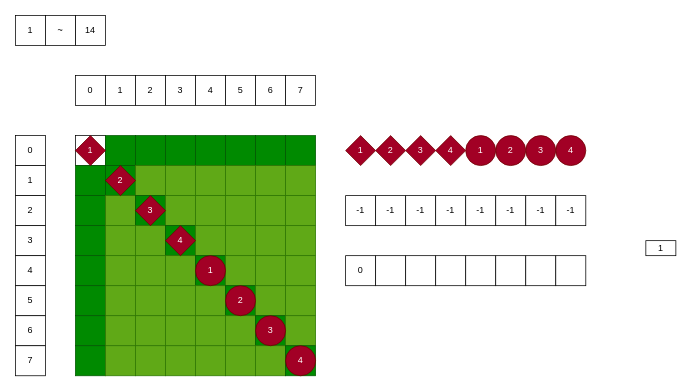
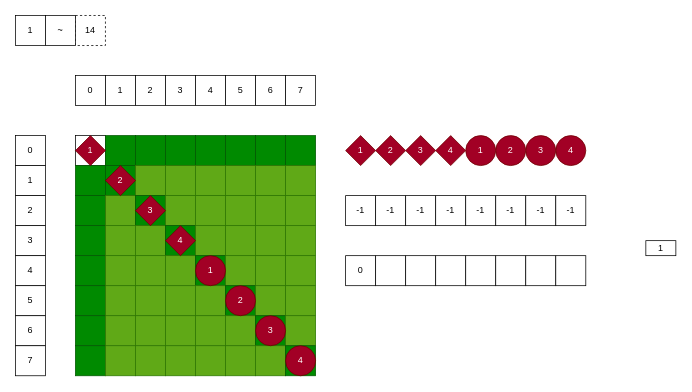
  <mxCell id="0" />
  <mxCell id="1" parent="0" />
  <mxCell id="2" value="" style="whiteSpace=wrap;html=1;aspect=fixed;" vertex="1" parent="1"><mxGeometry x="100" y="180" width="40" height="40" as="geometry" /></mxCell>
  <mxCell id="3" value="" style="whiteSpace=wrap;html=1;aspect=fixed;fillColor=#008a00;strokeColor=#005700;fontColor=#ffffff;" vertex="1" parent="1"><mxGeometry x="140" y="180" width="40" height="40" as="geometry" /></mxCell>
  <mxCell id="4" value="" style="whiteSpace=wrap;html=1;aspect=fixed;fillColor=#008a00;strokeColor=#005700;fontColor=#ffffff;" vertex="1" parent="1"><mxGeometry x="180" y="180" width="40" height="40" as="geometry" /></mxCell>
  <mxCell id="5" value="" style="whiteSpace=wrap;html=1;aspect=fixed;fillColor=#008a00;strokeColor=#005700;fontColor=#ffffff;" vertex="1" parent="1"><mxGeometry x="220" y="180" width="40" height="40" as="geometry" /></mxCell>
  <mxCell id="6" value="" style="whiteSpace=wrap;html=1;aspect=fixed;fillColor=#008a00;strokeColor=#005700;fontColor=#ffffff;" vertex="1" parent="1"><mxGeometry x="260" y="180" width="40" height="40" as="geometry" /></mxCell>
  <mxCell id="7" value="" style="whiteSpace=wrap;html=1;aspect=fixed;fillColor=#008a00;strokeColor=#005700;fontColor=#ffffff;" vertex="1" parent="1"><mxGeometry x="300" y="180" width="40" height="40" as="geometry" /></mxCell>
  <mxCell id="8" value="" style="whiteSpace=wrap;html=1;aspect=fixed;fillColor=#008a00;strokeColor=#005700;fontColor=#ffffff;" vertex="1" parent="1"><mxGeometry x="340" y="180" width="40" height="40" as="geometry" /></mxCell>
  <mxCell id="9" value="" style="whiteSpace=wrap;html=1;aspect=fixed;fillColor=#008a00;strokeColor=#005700;fontColor=#ffffff;" vertex="1" parent="1"><mxGeometry x="380" y="180" width="40" height="40" as="geometry" /></mxCell>
  <mxCell id="10" value="" style="whiteSpace=wrap;html=1;aspect=fixed;fillColor=#008a00;strokeColor=#005700;fontColor=#ffffff;" vertex="1" parent="1"><mxGeometry x="100" y="220" width="40" height="40" as="geometry" /></mxCell>
  <mxCell id="11" value="" style="whiteSpace=wrap;html=1;aspect=fixed;fillColor=#008a00;strokeColor=#005700;fontColor=#ffffff;" vertex="1" parent="1"><mxGeometry x="140" y="220" width="40" height="40" as="geometry" /></mxCell>
  <mxCell id="12" value="" style="whiteSpace=wrap;html=1;aspect=fixed;fillColor=#60a917;strokeColor=#2D7600;fontColor=#ffffff;" vertex="1" parent="1"><mxGeometry x="180" y="220" width="40" height="40" as="geometry" /></mxCell>
  <mxCell id="13" value="" style="whiteSpace=wrap;html=1;aspect=fixed;fillColor=#60a917;strokeColor=#2D7600;fontColor=#ffffff;" vertex="1" parent="1"><mxGeometry x="220" y="220" width="40" height="40" as="geometry" /></mxCell>
  <mxCell id="14" value="" style="whiteSpace=wrap;html=1;aspect=fixed;fillColor=#60a917;strokeColor=#2D7600;fontColor=#ffffff;" vertex="1" parent="1"><mxGeometry x="260" y="220" width="40" height="40" as="geometry" /></mxCell>
  <mxCell id="15" value="" style="whiteSpace=wrap;html=1;aspect=fixed;fillColor=#60a917;strokeColor=#2D7600;fontColor=#ffffff;" vertex="1" parent="1"><mxGeometry x="300" y="220" width="40" height="40" as="geometry" /></mxCell>
  <mxCell id="16" value="" style="whiteSpace=wrap;html=1;aspect=fixed;fillColor=#60a917;strokeColor=#2D7600;fontColor=#ffffff;" vertex="1" parent="1"><mxGeometry x="340" y="220" width="40" height="40" as="geometry" /></mxCell>
  <mxCell id="17" value="" style="whiteSpace=wrap;html=1;aspect=fixed;fillColor=#60a917;strokeColor=#2D7600;fontColor=#ffffff;" vertex="1" parent="1"><mxGeometry x="380" y="220" width="40" height="40" as="geometry" /></mxCell>
  <mxCell id="18" value="" style="whiteSpace=wrap;html=1;aspect=fixed;fillColor=#008a00;strokeColor=#005700;fontColor=#ffffff;" vertex="1" parent="1"><mxGeometry x="100" y="260" width="40" height="40" as="geometry" /></mxCell>
  <mxCell id="19" value="" style="whiteSpace=wrap;html=1;aspect=fixed;fillColor=#60a917;strokeColor=#2D7600;fontColor=#ffffff;" vertex="1" parent="1"><mxGeometry x="140" y="260" width="40" height="40" as="geometry" /></mxCell>
  <mxCell id="20" value="" style="whiteSpace=wrap;html=1;aspect=fixed;fillColor=#008a00;strokeColor=#005700;fontColor=#ffffff;" vertex="1" parent="1"><mxGeometry x="180" y="260" width="40" height="40" as="geometry" /></mxCell>
  <mxCell id="21" value="" style="whiteSpace=wrap;html=1;aspect=fixed;fillColor=#60a917;strokeColor=#2D7600;fontColor=#ffffff;" vertex="1" parent="1"><mxGeometry x="220" y="260" width="40" height="40" as="geometry" /></mxCell>
  <mxCell id="22" value="" style="whiteSpace=wrap;html=1;aspect=fixed;fillColor=#60a917;strokeColor=#2D7600;fontColor=#ffffff;" vertex="1" parent="1"><mxGeometry x="260" y="260" width="40" height="40" as="geometry" /></mxCell>
  <mxCell id="23" value="" style="whiteSpace=wrap;html=1;aspect=fixed;fillColor=#60a917;strokeColor=#2D7600;fontColor=#ffffff;" vertex="1" parent="1"><mxGeometry x="300" y="260" width="40" height="40" as="geometry" /></mxCell>
  <mxCell id="24" value="" style="whiteSpace=wrap;html=1;aspect=fixed;fillColor=#60a917;strokeColor=#2D7600;fontColor=#ffffff;" vertex="1" parent="1"><mxGeometry x="340" y="260" width="40" height="40" as="geometry" /></mxCell>
  <mxCell id="25" value="" style="whiteSpace=wrap;html=1;aspect=fixed;fillColor=#60a917;strokeColor=#2D7600;fontColor=#ffffff;" vertex="1" parent="1"><mxGeometry x="380" y="260" width="40" height="40" as="geometry" /></mxCell>
  <mxCell id="26" value="" style="whiteSpace=wrap;html=1;aspect=fixed;fillColor=#008a00;strokeColor=#005700;fontColor=#ffffff;" vertex="1" parent="1"><mxGeometry x="100" y="300" width="40" height="40" as="geometry" /></mxCell>
  <mxCell id="27" value="" style="whiteSpace=wrap;html=1;aspect=fixed;fillColor=#60a917;strokeColor=#2D7600;fontColor=#ffffff;" vertex="1" parent="1"><mxGeometry x="140" y="300" width="40" height="40" as="geometry" /></mxCell>
  <mxCell id="28" value="" style="whiteSpace=wrap;html=1;aspect=fixed;fillColor=#60a917;strokeColor=#2D7600;fontColor=#ffffff;" vertex="1" parent="1"><mxGeometry x="180" y="300" width="40" height="40" as="geometry" /></mxCell>
  <mxCell id="29" value="" style="whiteSpace=wrap;html=1;aspect=fixed;fillColor=#008a00;strokeColor=#005700;fontColor=#ffffff;" vertex="1" parent="1"><mxGeometry x="220" y="300" width="40" height="40" as="geometry" /></mxCell>
  <mxCell id="30" value="" style="whiteSpace=wrap;html=1;aspect=fixed;fillColor=#60a917;strokeColor=#2D7600;fontColor=#ffffff;" vertex="1" parent="1"><mxGeometry x="260" y="300" width="40" height="40" as="geometry" /></mxCell>
  <mxCell id="31" value="" style="whiteSpace=wrap;html=1;aspect=fixed;fillColor=#60a917;strokeColor=#2D7600;fontColor=#ffffff;" vertex="1" parent="1"><mxGeometry x="300" y="300" width="40" height="40" as="geometry" /></mxCell>
  <mxCell id="32" value="" style="whiteSpace=wrap;html=1;aspect=fixed;fillColor=#60a917;strokeColor=#2D7600;fontColor=#ffffff;" vertex="1" parent="1"><mxGeometry x="340" y="300" width="40" height="40" as="geometry" /></mxCell>
  <mxCell id="33" value="" style="whiteSpace=wrap;html=1;aspect=fixed;fillColor=#60a917;strokeColor=#2D7600;fontColor=#ffffff;" vertex="1" parent="1"><mxGeometry x="380" y="300" width="40" height="40" as="geometry" /></mxCell>
  <mxCell id="34" value="" style="whiteSpace=wrap;html=1;aspect=fixed;fillColor=#008a00;strokeColor=#005700;fontColor=#ffffff;" vertex="1" parent="1"><mxGeometry x="100" y="340" width="40" height="40" as="geometry" /></mxCell>
  <mxCell id="35" value="" style="whiteSpace=wrap;html=1;aspect=fixed;fillColor=#60a917;strokeColor=#2D7600;fontColor=#ffffff;" vertex="1" parent="1"><mxGeometry x="140" y="340" width="40" height="40" as="geometry" /></mxCell>
  <mxCell id="36" value="" style="whiteSpace=wrap;html=1;aspect=fixed;fillColor=#60a917;strokeColor=#2D7600;fontColor=#ffffff;" vertex="1" parent="1"><mxGeometry x="180" y="340" width="40" height="40" as="geometry" /></mxCell>
  <mxCell id="37" value="" style="whiteSpace=wrap;html=1;aspect=fixed;fillColor=#60a917;strokeColor=#2D7600;fontColor=#ffffff;" vertex="1" parent="1"><mxGeometry x="220" y="340" width="40" height="40" as="geometry" /></mxCell>
  <mxCell id="38" value="" style="whiteSpace=wrap;html=1;aspect=fixed;fillColor=#008a00;strokeColor=#005700;fontColor=#ffffff;" vertex="1" parent="1"><mxGeometry x="260" y="340" width="40" height="40" as="geometry" /></mxCell>
  <mxCell id="39" value="" style="whiteSpace=wrap;html=1;aspect=fixed;fillColor=#60a917;strokeColor=#2D7600;fontColor=#ffffff;" vertex="1" parent="1"><mxGeometry x="300" y="340" width="40" height="40" as="geometry" /></mxCell>
  <mxCell id="40" value="" style="whiteSpace=wrap;html=1;aspect=fixed;fillColor=#60a917;strokeColor=#2D7600;fontColor=#ffffff;" vertex="1" parent="1"><mxGeometry x="340" y="340" width="40" height="40" as="geometry" /></mxCell>
  <mxCell id="41" value="" style="whiteSpace=wrap;html=1;aspect=fixed;fillColor=#60a917;strokeColor=#2D7600;fontColor=#ffffff;" vertex="1" parent="1"><mxGeometry x="380" y="340" width="40" height="40" as="geometry" /></mxCell>
  <mxCell id="42" value="" style="whiteSpace=wrap;html=1;aspect=fixed;fillColor=#008a00;strokeColor=#005700;fontColor=#ffffff;" vertex="1" parent="1"><mxGeometry x="100" y="380" width="40" height="40" as="geometry" /></mxCell>
  <mxCell id="43" value="" style="whiteSpace=wrap;html=1;aspect=fixed;fillColor=#60a917;strokeColor=#2D7600;fontColor=#ffffff;" vertex="1" parent="1"><mxGeometry x="140" y="380" width="40" height="40" as="geometry" /></mxCell>
  <mxCell id="44" value="" style="whiteSpace=wrap;html=1;aspect=fixed;fillColor=#60a917;strokeColor=#2D7600;fontColor=#ffffff;" vertex="1" parent="1"><mxGeometry x="180" y="380" width="40" height="40" as="geometry" /></mxCell>
  <mxCell id="45" value="" style="whiteSpace=wrap;html=1;aspect=fixed;fillColor=#60a917;strokeColor=#2D7600;fontColor=#ffffff;" vertex="1" parent="1"><mxGeometry x="220" y="380" width="40" height="40" as="geometry" /></mxCell>
  <mxCell id="46" value="" style="whiteSpace=wrap;html=1;aspect=fixed;fillColor=#60a917;strokeColor=#2D7600;fontColor=#ffffff;" vertex="1" parent="1"><mxGeometry x="260" y="380" width="40" height="40" as="geometry" /></mxCell>
  <mxCell id="47" value="" style="whiteSpace=wrap;html=1;aspect=fixed;fillColor=#008a00;strokeColor=#005700;fontColor=#ffffff;" vertex="1" parent="1"><mxGeometry x="300" y="380" width="40" height="40" as="geometry" /></mxCell>
  <mxCell id="48" value="" style="whiteSpace=wrap;html=1;aspect=fixed;fillColor=#60a917;strokeColor=#2D7600;fontColor=#ffffff;" vertex="1" parent="1"><mxGeometry x="340" y="380" width="40" height="40" as="geometry" /></mxCell>
  <mxCell id="49" value="" style="whiteSpace=wrap;html=1;aspect=fixed;fillColor=#60a917;strokeColor=#2D7600;fontColor=#ffffff;" vertex="1" parent="1"><mxGeometry x="380" y="380" width="40" height="40" as="geometry" /></mxCell>
  <mxCell id="50" value="" style="whiteSpace=wrap;html=1;aspect=fixed;fillColor=#008a00;strokeColor=#005700;fontColor=#ffffff;" vertex="1" parent="1"><mxGeometry x="100" y="420" width="40" height="40" as="geometry" /></mxCell>
  <mxCell id="51" value="" style="whiteSpace=wrap;html=1;aspect=fixed;fillColor=#60a917;strokeColor=#2D7600;fontColor=#ffffff;" vertex="1" parent="1"><mxGeometry x="140" y="420" width="40" height="40" as="geometry" /></mxCell>
  <mxCell id="52" value="" style="whiteSpace=wrap;html=1;aspect=fixed;fillColor=#60a917;strokeColor=#2D7600;fontColor=#ffffff;" vertex="1" parent="1"><mxGeometry x="180" y="420" width="40" height="40" as="geometry" /></mxCell>
  <mxCell id="53" value="" style="whiteSpace=wrap;html=1;aspect=fixed;fillColor=#60a917;strokeColor=#2D7600;fontColor=#ffffff;" vertex="1" parent="1"><mxGeometry x="220" y="420" width="40" height="40" as="geometry" /></mxCell>
  <mxCell id="54" value="" style="whiteSpace=wrap;html=1;aspect=fixed;fillColor=#60a917;strokeColor=#2D7600;fontColor=#ffffff;" vertex="1" parent="1"><mxGeometry x="260" y="420" width="40" height="40" as="geometry" /></mxCell>
  <mxCell id="55" value="" style="whiteSpace=wrap;html=1;aspect=fixed;fillColor=#60a917;strokeColor=#2D7600;fontColor=#ffffff;" vertex="1" parent="1"><mxGeometry x="300" y="420" width="40" height="40" as="geometry" /></mxCell>
  <mxCell id="56" value="" style="whiteSpace=wrap;html=1;aspect=fixed;fillColor=#008a00;strokeColor=#005700;fontColor=#ffffff;" vertex="1" parent="1"><mxGeometry x="340" y="420" width="40" height="40" as="geometry" /></mxCell>
  <mxCell id="57" value="" style="whiteSpace=wrap;html=1;aspect=fixed;fillColor=#60a917;strokeColor=#2D7600;fontColor=#ffffff;" vertex="1" parent="1"><mxGeometry x="380" y="420" width="40" height="40" as="geometry" /></mxCell>
  <mxCell id="58" value="" style="whiteSpace=wrap;html=1;aspect=fixed;fillColor=#008a00;strokeColor=#005700;fontColor=#ffffff;" vertex="1" parent="1"><mxGeometry x="100" y="460" width="40" height="40" as="geometry" /></mxCell>
  <mxCell id="59" value="" style="whiteSpace=wrap;html=1;aspect=fixed;fillColor=#60a917;strokeColor=#2D7600;fontColor=#ffffff;" vertex="1" parent="1"><mxGeometry x="140" y="460" width="40" height="40" as="geometry" /></mxCell>
  <mxCell id="60" value="" style="whiteSpace=wrap;html=1;aspect=fixed;fillColor=#60a917;strokeColor=#2D7600;fontColor=#ffffff;" vertex="1" parent="1"><mxGeometry x="180" y="460" width="40" height="40" as="geometry" /></mxCell>
  <mxCell id="61" value="" style="whiteSpace=wrap;html=1;aspect=fixed;fillColor=#60a917;strokeColor=#2D7600;fontColor=#ffffff;" vertex="1" parent="1"><mxGeometry x="220" y="460" width="40" height="40" as="geometry" /></mxCell>
  <mxCell id="62" value="" style="whiteSpace=wrap;html=1;aspect=fixed;fillColor=#60a917;strokeColor=#2D7600;fontColor=#ffffff;" vertex="1" parent="1"><mxGeometry x="260" y="460" width="40" height="40" as="geometry" /></mxCell>
  <mxCell id="63" value="" style="whiteSpace=wrap;html=1;aspect=fixed;fillColor=#60a917;strokeColor=#2D7600;fontColor=#ffffff;" vertex="1" parent="1"><mxGeometry x="300" y="460" width="40" height="40" as="geometry" /></mxCell>
  <mxCell id="64" value="" style="whiteSpace=wrap;html=1;aspect=fixed;fillColor=#60a917;strokeColor=#2D7600;fontColor=#ffffff;" vertex="1" parent="1"><mxGeometry x="340" y="460" width="40" height="40" as="geometry" /></mxCell>
  <mxCell id="65" value="" style="whiteSpace=wrap;html=1;aspect=fixed;fillColor=#008a00;strokeColor=#005700;fontColor=#ffffff;" vertex="1" parent="1"><mxGeometry x="380" y="460" width="40" height="40" as="geometry" /></mxCell>
  <mxCell id="66" value="1" style="rhombus;whiteSpace=wrap;html=1;fillColor=#a20025;strokeColor=#6F0000;fontColor=#ffffff;" vertex="1" parent="1"><mxGeometry x="100" y="180" width="40" height="40" as="geometry" /></mxCell>
  <mxCell id="67" value="1" style="ellipse;whiteSpace=wrap;html=1;aspect=fixed;fillColor=#a20025;strokeColor=#6F0000;fontColor=#ffffff;" vertex="1" parent="1"><mxGeometry x="260" y="340" width="40" height="40" as="geometry" /></mxCell>
  <mxCell id="68" value="2" style="rhombus;whiteSpace=wrap;html=1;fillColor=#a20025;strokeColor=#6F0000;fontColor=#ffffff;" vertex="1" parent="1"><mxGeometry x="140" y="220" width="40" height="40" as="geometry" /></mxCell>
  <mxCell id="69" value="2" style="ellipse;whiteSpace=wrap;html=1;aspect=fixed;fillColor=#a20025;strokeColor=#6F0000;fontColor=#ffffff;" vertex="1" parent="1"><mxGeometry x="300" y="380" width="40" height="40" as="geometry" /></mxCell>
  <mxCell id="70" value="3" style="rhombus;whiteSpace=wrap;html=1;fillColor=#a20025;strokeColor=#6F0000;fontColor=#ffffff;" vertex="1" parent="1"><mxGeometry x="180" y="260" width="40" height="40" as="geometry" /></mxCell>
  <mxCell id="71" value="3" style="ellipse;whiteSpace=wrap;html=1;aspect=fixed;fillColor=#a20025;strokeColor=#6F0000;fontColor=#ffffff;" vertex="1" parent="1"><mxGeometry x="340" y="420" width="40" height="40" as="geometry" /></mxCell>
  <mxCell id="72" value="4" style="rhombus;whiteSpace=wrap;html=1;fillColor=#a20025;strokeColor=#6F0000;fontColor=#ffffff;" vertex="1" parent="1"><mxGeometry x="220" y="300" width="40" height="40" as="geometry" /></mxCell>
  <mxCell id="73" value="4" style="ellipse;whiteSpace=wrap;html=1;aspect=fixed;fillColor=#a20025;strokeColor=#6F0000;fontColor=#ffffff;" vertex="1" parent="1"><mxGeometry x="380" y="460" width="40" height="40" as="geometry" /></mxCell>
  <mxCell id="74" value="1" style="rhombus;whiteSpace=wrap;html=1;fillColor=#a20025;strokeColor=#6F0000;fontColor=#ffffff;" vertex="1" parent="1"><mxGeometry x="460" y="180" width="40" height="40" as="geometry" /></mxCell>
  <mxCell id="75" value="2" style="rhombus;whiteSpace=wrap;html=1;fillColor=#a20025;strokeColor=#6F0000;fontColor=#ffffff;" vertex="1" parent="1"><mxGeometry x="500" y="180" width="40" height="40" as="geometry" /></mxCell>
  <mxCell id="76" value="3" style="rhombus;whiteSpace=wrap;html=1;fillColor=#a20025;strokeColor=#6F0000;fontColor=#ffffff;" vertex="1" parent="1"><mxGeometry x="540" y="180" width="40" height="40" as="geometry" /></mxCell>
  <mxCell id="77" value="4" style="rhombus;whiteSpace=wrap;html=1;fillColor=#a20025;strokeColor=#6F0000;fontColor=#ffffff;" vertex="1" parent="1"><mxGeometry x="580" y="180" width="40" height="40" as="geometry" /></mxCell>
  <mxCell id="78" value="1" style="ellipse;whiteSpace=wrap;html=1;aspect=fixed;fillColor=#a20025;strokeColor=#6F0000;fontColor=#ffffff;" vertex="1" parent="1"><mxGeometry x="620" y="180" width="40" height="40" as="geometry" /></mxCell>
  <mxCell id="79" value="2" style="ellipse;whiteSpace=wrap;html=1;aspect=fixed;fillColor=#a20025;strokeColor=#6F0000;fontColor=#ffffff;" vertex="1" parent="1"><mxGeometry x="660" y="180" width="40" height="40" as="geometry" /></mxCell>
  <mxCell id="80" value="3" style="ellipse;whiteSpace=wrap;html=1;aspect=fixed;fillColor=#a20025;strokeColor=#6F0000;fontColor=#ffffff;" vertex="1" parent="1"><mxGeometry x="700" y="180" width="40" height="40" as="geometry" /></mxCell>
  <mxCell id="81" value="4" style="ellipse;whiteSpace=wrap;html=1;aspect=fixed;fillColor=#a20025;strokeColor=#6F0000;fontColor=#ffffff;" vertex="1" parent="1"><mxGeometry x="740" y="180" width="40" height="40" as="geometry" /></mxCell>
  <mxCell id="82" value="0" style="rounded=0;whiteSpace=wrap;html=1;" vertex="1" parent="1"><mxGeometry x="100" y="100" width="40" height="40" as="geometry" /></mxCell>
  <mxCell id="83" value="1" style="rounded=0;whiteSpace=wrap;html=1;" vertex="1" parent="1"><mxGeometry x="140" y="100" width="40" height="40" as="geometry" /></mxCell>
  <mxCell id="84" value="2" style="rounded=0;whiteSpace=wrap;html=1;" vertex="1" parent="1"><mxGeometry x="180" y="100" width="40" height="40" as="geometry" /></mxCell>
  <mxCell id="85" value="3" style="rounded=0;whiteSpace=wrap;html=1;" vertex="1" parent="1"><mxGeometry x="220" y="100" width="40" height="40" as="geometry" /></mxCell>
  <mxCell id="86" value="4" style="rounded=0;whiteSpace=wrap;html=1;" vertex="1" parent="1"><mxGeometry x="260" y="100" width="40" height="40" as="geometry" /></mxCell>
  <mxCell id="87" value="5" style="rounded=0;whiteSpace=wrap;html=1;" vertex="1" parent="1"><mxGeometry x="300" y="100" width="40" height="40" as="geometry" /></mxCell>
  <mxCell id="88" value="6" style="rounded=0;whiteSpace=wrap;html=1;" vertex="1" parent="1"><mxGeometry x="340" y="100" width="40" height="40" as="geometry" /></mxCell>
  <mxCell id="89" value="7" style="rounded=0;whiteSpace=wrap;html=1;" vertex="1" parent="1"><mxGeometry x="380" y="100" width="40" height="40" as="geometry" /></mxCell>
  <mxCell id="90" value="0" style="rounded=0;whiteSpace=wrap;html=1;" vertex="1" parent="1"><mxGeometry x="20" y="180" width="40" height="40" as="geometry" /></mxCell>
  <mxCell id="91" value="1" style="rounded=0;whiteSpace=wrap;html=1;" vertex="1" parent="1"><mxGeometry x="20" y="220" width="40" height="40" as="geometry" /></mxCell>
  <mxCell id="92" value="2" style="rounded=0;whiteSpace=wrap;html=1;" vertex="1" parent="1"><mxGeometry x="20" y="260" width="40" height="40" as="geometry" /></mxCell>
  <mxCell id="93" value="3" style="rounded=0;whiteSpace=wrap;html=1;" vertex="1" parent="1"><mxGeometry x="20" y="300" width="40" height="40" as="geometry" /></mxCell>
  <mxCell id="94" value="4" style="rounded=0;whiteSpace=wrap;html=1;" vertex="1" parent="1"><mxGeometry x="20" y="340" width="40" height="40" as="geometry" /></mxCell>
  <mxCell id="95" value="5" style="rounded=0;whiteSpace=wrap;html=1;" vertex="1" parent="1"><mxGeometry x="20" y="380" width="40" height="40" as="geometry" /></mxCell>
  <mxCell id="96" value="6" style="rounded=0;whiteSpace=wrap;html=1;" vertex="1" parent="1"><mxGeometry x="20" y="420" width="40" height="40" as="geometry" /></mxCell>
  <mxCell id="97" value="7" style="rounded=0;whiteSpace=wrap;html=1;" vertex="1" parent="1"><mxGeometry x="20" y="460" width="40" height="40" as="geometry" /></mxCell>
  <mxCell id="98" value="1" style="rounded=0;whiteSpace=wrap;html=1;" vertex="1" parent="1"><mxGeometry x="20" y="20" width="40" height="40" as="geometry" /></mxCell>
- <mxCell id="99" value="14" style="rounded=0;whiteSpace=wrap;html=1;" vertex="1" parent="1"><mxGeometry x="100" y="20" width="40" height="40" as="geometry" /></mxCell>
+ <mxCell id="99" value="14" style="rounded=0;whiteSpace=wrap;html=1;dashed=1;" vertex="1" parent="1"><mxGeometry x="100" y="20" width="40" height="40" as="geometry" /></mxCell>
  <mxCell id="100" value="~" style="rounded=0;whiteSpace=wrap;html=1;" vertex="1" parent="1"><mxGeometry x="60" y="20" width="40" height="40" as="geometry" /></mxCell>
  <mxCell id="101" value="-1" style="rounded=0;whiteSpace=wrap;html=1;" vertex="1" parent="1"><mxGeometry x="460" y="260" width="40" height="40" as="geometry" /></mxCell>
  <mxCell id="102" value="-1" style="rounded=0;whiteSpace=wrap;html=1;" vertex="1" parent="1"><mxGeometry x="500" y="260" width="40" height="40" as="geometry" /></mxCell>
  <mxCell id="103" value="-1" style="rounded=0;whiteSpace=wrap;html=1;" vertex="1" parent="1"><mxGeometry x="540" y="260" width="40" height="40" as="geometry" /></mxCell>
  <mxCell id="104" value="-1" style="rounded=0;whiteSpace=wrap;html=1;" vertex="1" parent="1"><mxGeometry x="580" y="260" width="40" height="40" as="geometry" /></mxCell>
  <mxCell id="105" value="-1" style="rounded=0;whiteSpace=wrap;html=1;" vertex="1" parent="1"><mxGeometry x="620" y="260" width="40" height="40" as="geometry" /></mxCell>
  <mxCell id="106" value="-1" style="rounded=0;whiteSpace=wrap;html=1;" vertex="1" parent="1"><mxGeometry x="660" y="260" width="40" height="40" as="geometry" /></mxCell>
  <mxCell id="107" value="-1" style="rounded=0;whiteSpace=wrap;html=1;" vertex="1" parent="1"><mxGeometry x="700" y="260" width="40" height="40" as="geometry" /></mxCell>
  <mxCell id="108" value="-1" style="rounded=0;whiteSpace=wrap;html=1;" vertex="1" parent="1"><mxGeometry x="740" y="260" width="40" height="40" as="geometry" /></mxCell>
  <mxCell id="109" value="0" style="rounded=0;whiteSpace=wrap;html=1;" vertex="1" parent="1"><mxGeometry x="460" y="340" width="40" height="40" as="geometry" /></mxCell>
  <mxCell id="110" value="" style="rounded=0;whiteSpace=wrap;html=1;" vertex="1" parent="1"><mxGeometry x="500" y="340" width="40" height="40" as="geometry" /></mxCell>
  <mxCell id="111" value="" style="rounded=0;whiteSpace=wrap;html=1;" vertex="1" parent="1"><mxGeometry x="540" y="340" width="40" height="40" as="geometry" /></mxCell>
  <mxCell id="112" value="" style="rounded=0;whiteSpace=wrap;html=1;" vertex="1" parent="1"><mxGeometry x="580" y="340" width="40" height="40" as="geometry" /></mxCell>
  <mxCell id="113" value="" style="rounded=0;whiteSpace=wrap;html=1;" vertex="1" parent="1"><mxGeometry x="620" y="340" width="40" height="40" as="geometry" /></mxCell>
  <mxCell id="114" value="" style="rounded=0;whiteSpace=wrap;html=1;" vertex="1" parent="1"><mxGeometry x="660" y="340" width="40" height="40" as="geometry" /></mxCell>
  <mxCell id="115" value="" style="rounded=0;whiteSpace=wrap;html=1;" vertex="1" parent="1"><mxGeometry x="700" y="340" width="40" height="40" as="geometry" /></mxCell>
  <mxCell id="116" value="" style="rounded=0;whiteSpace=wrap;html=1;" vertex="1" parent="1"><mxGeometry x="740" y="340" width="40" height="40" as="geometry" /></mxCell>
  <mxCell id="117" value="1" style="rounded=0;whiteSpace=wrap;html=1;" vertex="1" parent="1"><mxGeometry x="860" y="320" width="40" height="20" as="geometry" /></mxCell>
